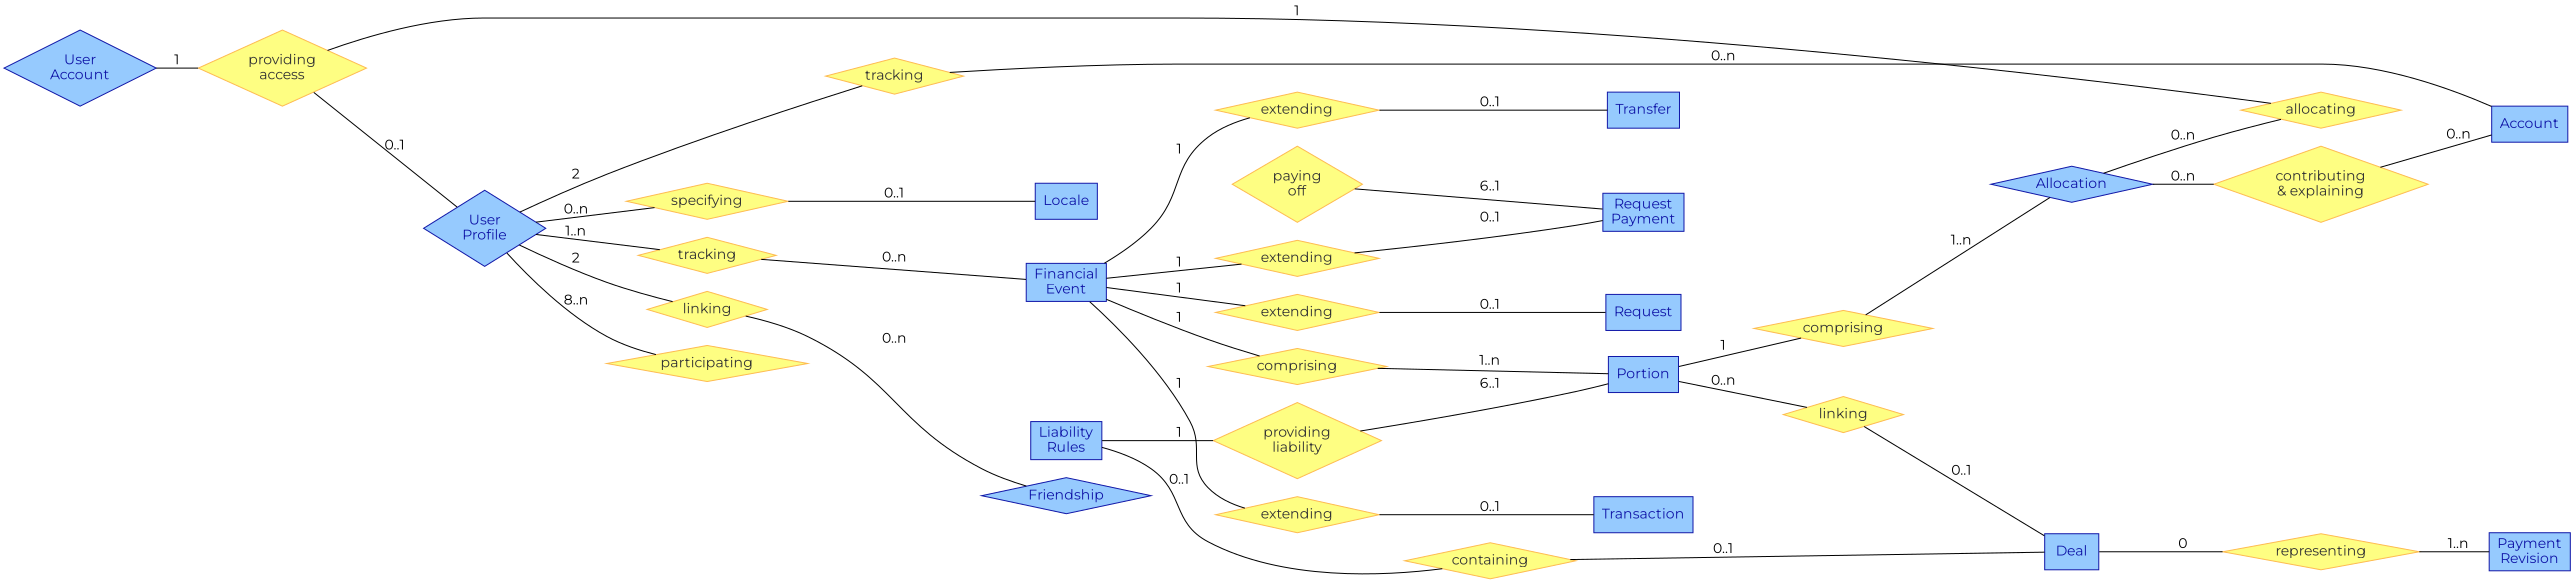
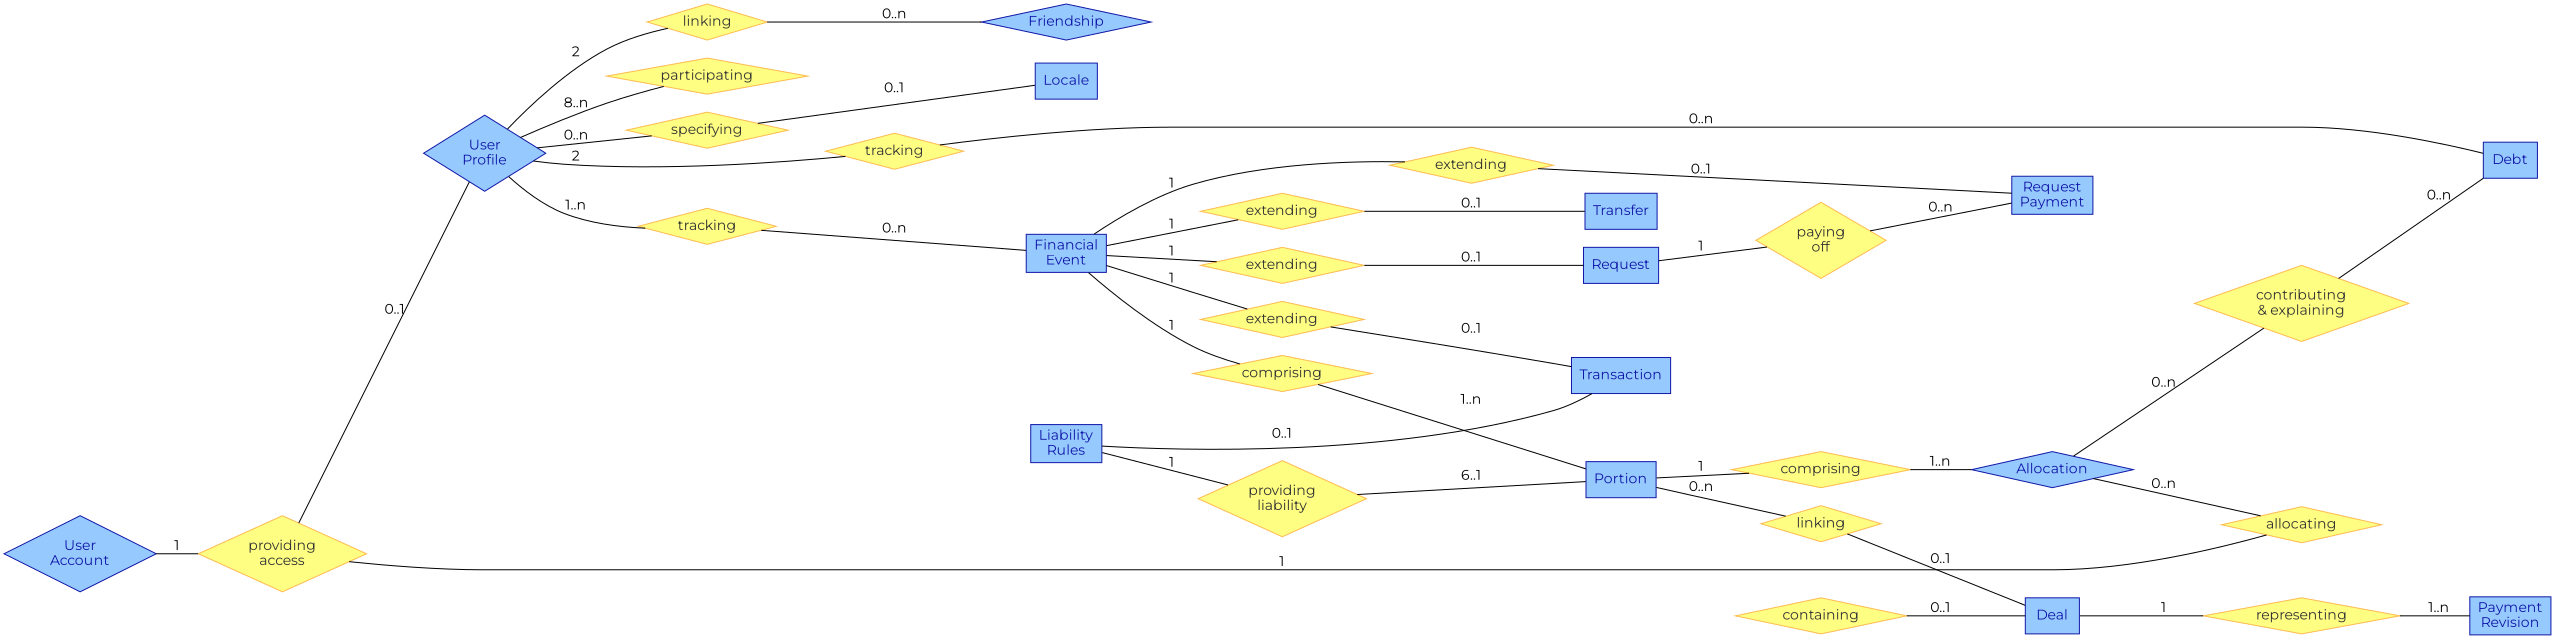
  digraph {
    fontname=Montserrat
    rankdir=LR
    node [color="#FEBB51" fillcolor="#FEFE82" fontcolor="#333333" fontname=Montserrat shape=diamond style=filled]
    edge [dir=none fontname=Montserrat]
    n1 [color="#1117A8" fillcolor="#96CAFE" fontcolor="#1117A8" label="User\nAccount"]
    n2 [label="providing\naccess"]
    n3 [color="#1117A8" fillcolor="#96CAFE" fontcolor="#1117A8" label="User\nProfile"]
    n4 [label=linking]
    n5 [label=participating]
    n6 [label=specifying]
    n7 [label=tracking]
    n8 [label=tracking]
    n9 [color="#1117A8" fillcolor="#96CAFE" fontcolor="#1117A8" label=Friendship]
    n10 [color="#1117A8" fillcolor="#96CAFE" fontcolor="#1117A8" label=Locale shape=box]
-   n11 [color="#1117A8" fillcolor="#96CAFE" fontcolor="#1117A8" label=Account shape=box]
+   n11 [color="#1117A8" fillcolor="#96CAFE" fontcolor="#1117A8" label=Debt shape=box]
    n12 [color="#1117A8" fillcolor="#96CAFE" fontcolor="#1117A8" label="Financial\nEvent" shape=box]
    n13 [color="#1117A8" fillcolor="#96CAFE" fontcolor="#1117A8" label=Deal shape=box]
    n14 [label=representing]
    n15 [color="#1117A8" fillcolor="#96CAFE" fontcolor="#1117A8" label="Payment\nRevision" shape=box]
    n16 [label=comprising]
    n17 [label=extending]
    n18 [label=extending]
    n19 [label=extending]
    n20 [label=extending]
    n21 [color="#1117A8" fillcolor="#96CAFE" fontcolor="#1117A8" label=Portion shape=box]
    n22 [color="#1117A8" fillcolor="#96CAFE" fontcolor="#1117A8" label=Transaction shape=box]
    n23 [color="#1117A8" fillcolor="#96CAFE" fontcolor="#1117A8" label=Transfer shape=box]
    n24 [color="#1117A8" fillcolor="#96CAFE" fontcolor="#1117A8" label=Request shape=box]
    n25 [color="#1117A8" fillcolor="#96CAFE" fontcolor="#1117A8" label="Request\nPayment" shape=box]
    n26 [label=comprising]
    n27 [label=linking]
    n28 [color="#1117A8" fillcolor="#96CAFE" fontcolor="#1117A8" label=Allocation]
    n29 [label=allocating]
    n30 [label="contributing\n& explaining"]
    n31 [color="#1117A8" fillcolor="#96CAFE" fontcolor="#1117A8" label="Liability\nRules" shape=box]
    n32 [label="providing\nliability"]
    n33 [label=containing]
    n34 [label="paying\noff"]
    n1 -> n2 [label=1]
    n2 -> n3 [label="0..1"]
    n3 -> n4 [label=2]
    n3 -> n5 [label="8..n"]
    n3 -> n6 [label="0..n"]
    n3 -> n7 [label=2]
    n3 -> n8 [label="1..n"]
    n4 -> n9 [label="0..n"]
    n6 -> n10 [label="0..1"]
    n7 -> n11 [label="0..n"]
    n8 -> n12 [label="0..n"]
    n12 -> n16 [label=1]
    n12 -> n17 [label=1]
    n12 -> n18 [label=1]
    n12 -> n19 [label=1]
    n12 -> n20 [label=1]
-   n13 -> n14 [label=0]
+   n13 -> n14 [label=1]
    n14 -> n15 [label="1..n"]
    n16 -> n21 [label="1..n"]
    n17 -> n22 [label="0..1"]
    n18 -> n23 [label="0..1"]
    n19 -> n24 [label="0..1"]
    n20 -> n25 [label="0..1"]
    n21 -> n26 [label=1]
    n21 -> n27 [label="0..n"]
+   n24 -> n34 [label=1]
    n26 -> n28 [label="1..n"]
    n27 -> n13 [label="0..1"]
    n28 -> n29 [label="0..n"]
    n28 -> n30 [label="0..n"]
    n29 -> n2 [label=1]
    n30 -> n11 [label="0..n"]
    n31 -> n32 [label=1]
-   n31 -> n33 [label="0..1"]
+   n31 -> n22 [label="0..1"]
    n32 -> n21 [label="6..1"]
    n33 -> n13 [label="0..1"]
-   n34 -> n25 [label="6..1"]
+   n34 -> n25 [label="0..n"]
  }
